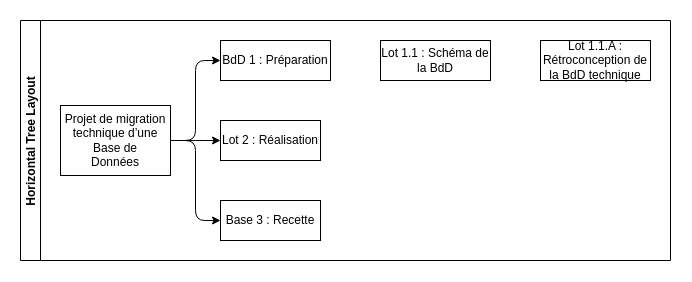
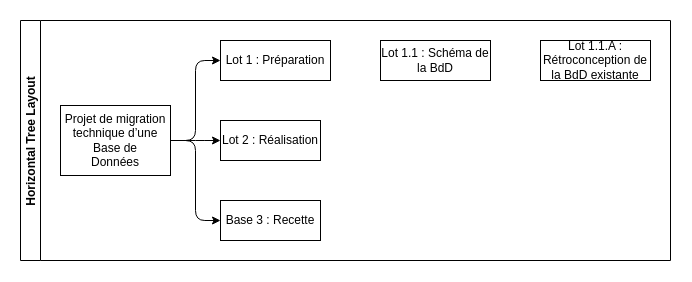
  <mxCell id="0" />
  <mxCell id="1" parent="0" />
  <mxCell id="2" value="Horizontal Tree Layout" style="swimlane;startSize=20;horizontal=0;childLayout=treeLayout;horizontalTree=1;sortEdges=1;resizable=0;containerType=tree;fontSize=12;" vertex="1" parent="1"><mxGeometry x="20" y="20" width="650" height="240" as="geometry" /></mxCell>
  <mxCell id="3" value="Projet de migration technique d’une Base de&lt;br&gt;Données" style="whiteSpace=wrap;html=1;" vertex="1" parent="2"><mxGeometry x="40" y="85" width="110" height="70" as="geometry" /></mxCell>
- <mxCell id="4" value="BdD 1 : Préparation" style="whiteSpace=wrap;html=1;" vertex="1" parent="2"><mxGeometry x="200" y="20" width="110" height="40" as="geometry" /></mxCell>
+ <mxCell id="4" value="Lot 1 : Préparation" style="whiteSpace=wrap;html=1;" vertex="1" parent="2"><mxGeometry x="200" y="20" width="110" height="40" as="geometry" /></mxCell>
  <mxCell id="5" value="" style="edgeStyle=elbowEdgeStyle;elbow=horizontal;html=1;rounded=1;curved=0;sourcePerimeterSpacing=0;targetPerimeterSpacing=0;startSize=6;endSize=6;" edge="1" parent="2" source="3" target="4"><mxGeometry relative="1" as="geometry" /></mxCell>
  <mxCell id="6" value="Lot 2 : Réalisation" style="whiteSpace=wrap;html=1;" vertex="1" parent="2"><mxGeometry x="200" y="100" width="100" height="40" as="geometry" /></mxCell>
  <mxCell id="7" value="" style="edgeStyle=elbowEdgeStyle;elbow=horizontal;html=1;rounded=1;curved=0;sourcePerimeterSpacing=0;targetPerimeterSpacing=0;startSize=6;endSize=6;" edge="1" parent="2" source="3" target="6"><mxGeometry relative="1" as="geometry" /></mxCell>
  <mxCell id="8" value="Lot 1.1 : Schéma de la BdD" style="whiteSpace=wrap;html=1;" vertex="1" parent="2"><mxGeometry x="360" y="20" width="110" height="40" as="geometry" /></mxCell>
  <mxCell id="9" value="" style="edgeStyle=elbowEdgeStyle;elbow=horizontal;html=1;rounded=1;curved=0;sourcePerimeterSpacing=0;targetPerimeterSpacing=0;startSize=6;endSize=6;" edge="1" target="10" source="3" parent="2"><mxGeometry relative="1" as="geometry"><mxPoint x="240" y="275" as="sourcePoint" /></mxGeometry></mxCell>
  <mxCell id="10" value="Base 3 : Recette" style="whiteSpace=wrap;html=1;" vertex="1" parent="2"><mxGeometry x="200" y="180" width="100" height="40" as="geometry" /></mxCell>
- <mxCell id="11" value="Lot 1.1.A : Rétroconception de la BdD technique" style="whiteSpace=wrap;html=1;" vertex="1" parent="2"><mxGeometry x="520" y="20" width="110" height="40" as="geometry" /></mxCell>
+ <mxCell id="11" value="Lot 1.1.A : Rétroconception de la BdD existante" style="whiteSpace=wrap;html=1;" vertex="1" parent="2"><mxGeometry x="520" y="20" width="110" height="40" as="geometry" /></mxCell>
